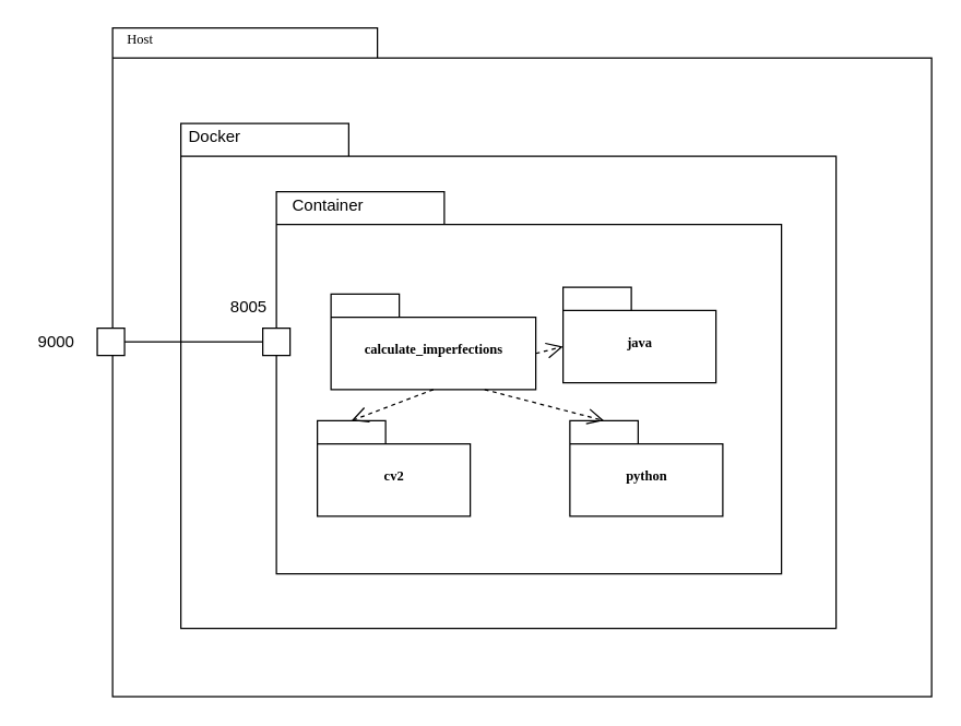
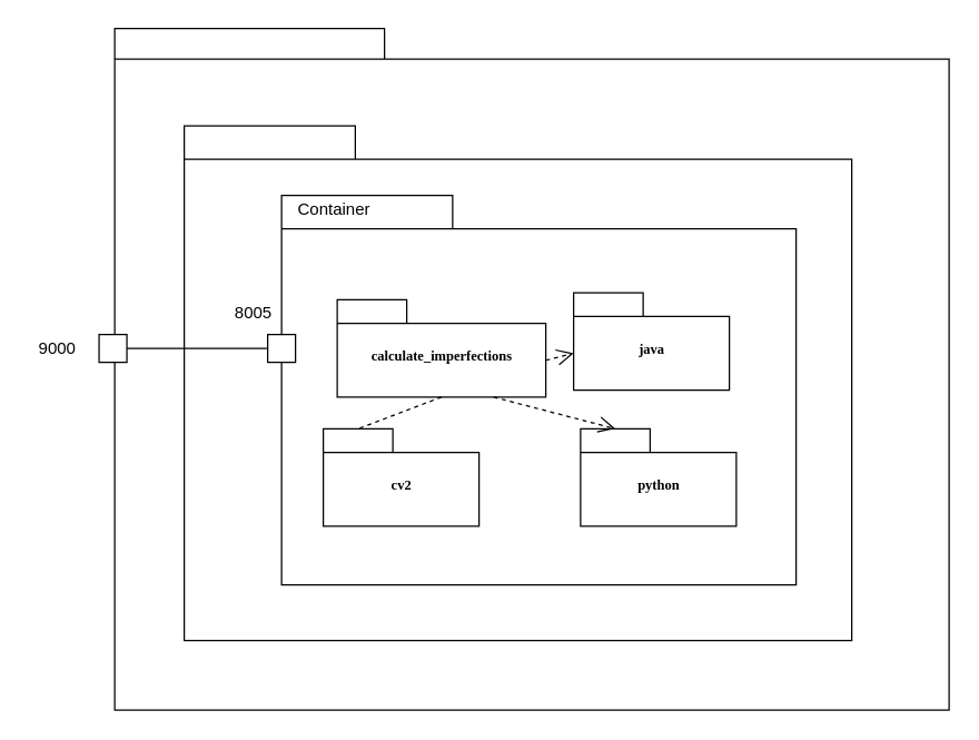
  <mxCell id="0" />
  <mxCell id="1" parent="0" />
  <mxCell id="2" value="" style="shape=folder;fontStyle=1;spacingTop=10;tabWidth=194;tabHeight=22;tabPosition=left;html=1;rounded=0;shadow=0;comic=0;labelBackgroundColor=none;strokeWidth=1;fillColor=none;fontFamily=Verdana;fontSize=10;align=center;" parent="1" vertex="1"><mxGeometry x="82" y="20" width="600" height="490" as="geometry" /></mxCell>
  <mxCell id="3" value="" style="shape=folder;fontStyle=1;spacingTop=10;tabWidth=123;tabHeight=24;tabPosition=left;html=1;rounded=0;shadow=0;comic=0;labelBackgroundColor=none;strokeColor=#000000;strokeWidth=1;fillColor=#ffffff;fontFamily=Verdana;fontSize=10;fontColor=#000000;align=center;" parent="1" vertex="1"><mxGeometry x="132" y="90" width="480" height="370" as="geometry" /></mxCell>
- <mxCell id="4" value="Host" style="text;html=1;align=left;verticalAlign=top;spacingTop=-4;fontSize=10;fontFamily=Verdana" parent="1" vertex="1"><mxGeometry x="90.75" y="20" width="132.5" height="15.5" as="geometry" /></mxCell>
- <mxCell id="5" value="Docker" style="text;html=1;strokeColor=none;fillColor=none;align=center;verticalAlign=middle;whiteSpace=wrap;rounded=0;" parent="1" vertex="1"><mxGeometry x="132" y="90" width="50" height="20" as="geometry" /></mxCell>
  <mxCell id="6" value="" style="shape=folder;fontStyle=1;spacingTop=10;tabWidth=123;tabHeight=24;tabPosition=left;html=1;rounded=0;shadow=0;comic=0;labelBackgroundColor=none;strokeColor=#000000;strokeWidth=1;fillColor=#ffffff;fontFamily=Verdana;fontSize=10;fontColor=#000000;align=center;" parent="1" vertex="1"><mxGeometry x="202" y="140" width="370" height="280" as="geometry" /></mxCell>
  <mxCell id="7" value="Container" style="text;html=1;strokeColor=none;fillColor=none;align=center;verticalAlign=middle;whiteSpace=wrap;rounded=0;" parent="1" vertex="1"><mxGeometry x="219.5" y="140" width="40" height="20" as="geometry" /></mxCell>
  <mxCell id="8" value="python" style="shape=folder;fontStyle=1;spacingTop=10;tabWidth=50;tabHeight=17;tabPosition=left;html=1;rounded=0;shadow=0;comic=0;labelBackgroundColor=none;strokeColor=#000000;strokeWidth=1;fillColor=#ffffff;fontFamily=Verdana;fontSize=10;fontColor=#000000;align=center;" parent="1" vertex="1"><mxGeometry x="417" y="307.75" width="112" height="70" as="geometry" /></mxCell>
  <mxCell id="9" value="cv2" style="shape=folder;fontStyle=1;spacingTop=10;tabWidth=50;tabHeight=17;tabPosition=left;html=1;rounded=0;shadow=0;comic=0;labelBackgroundColor=none;strokeColor=#000000;strokeWidth=1;fillColor=#ffffff;fontFamily=Verdana;fontSize=10;fontColor=#000000;align=center;" parent="1" vertex="1"><mxGeometry x="232" y="307.75" width="112" height="70" as="geometry" /></mxCell>
  <mxCell id="10" value="calculate_imperfections" style="shape=folder;fontStyle=1;spacingTop=10;tabWidth=50;tabHeight=17;tabPosition=left;html=1;rounded=0;shadow=0;comic=0;labelBackgroundColor=none;strokeColor=#000000;strokeWidth=1;fillColor=#ffffff;fontFamily=Verdana;fontSize=10;fontColor=#000000;align=center;" parent="1" vertex="1"><mxGeometry x="242" y="215" width="150" height="70" as="geometry" /></mxCell>
- <mxCell id="11" style="edgeStyle=none;rounded=0;html=1;dashed=1;labelBackgroundColor=none;startFill=0;endArrow=open;endFill=0;endSize=10;fontFamily=Verdana;fontSize=10;entryX=0;entryY=0;entryPerimeter=0;exitX=0.5;exitY=1;exitDx=0;exitDy=0;exitPerimeter=0;entryDx=25;entryDy=0;" parent="1" source="10" target="9" edge="1"><mxGeometry relative="1" as="geometry"><mxPoint x="365.703" y="450" as="sourcePoint" /><mxPoint x="325.456" y="511.08" as="targetPoint" /></mxGeometry></mxCell>
+ <mxCell id="11" style="edgeStyle=none;rounded=0;html=1;dashed=1;labelBackgroundColor=none;startFill=0;endArrow=none;endFill=0;endSize=10;fontFamily=Verdana;fontSize=10;entryX=0;entryY=0;entryPerimeter=0;exitX=0.5;exitY=1;exitDx=0;exitDy=0;exitPerimeter=0;entryDx=25;entryDy=0;" parent="1" source="10" target="9" edge="1"><mxGeometry relative="1" as="geometry"><mxPoint x="365.703" y="450" as="sourcePoint" /><mxPoint x="325.456" y="511.08" as="targetPoint" /></mxGeometry></mxCell>
  <mxCell id="12" style="edgeStyle=none;rounded=0;html=1;dashed=1;labelBackgroundColor=none;startFill=0;endArrow=open;endFill=0;endSize=10;fontFamily=Verdana;fontSize=10;entryX=0;entryY=0;entryPerimeter=0;exitX=0.75;exitY=1;exitDx=0;exitDy=0;exitPerimeter=0;entryDx=25;entryDy=0;" parent="1" source="10" target="8" edge="1"><mxGeometry relative="1" as="geometry"><mxPoint x="538.933" y="450" as="sourcePoint" /><mxPoint x="561.664" y="488.77" as="targetPoint" /></mxGeometry></mxCell>
  <mxCell id="13" value="" style="whiteSpace=wrap;html=1;aspect=fixed;" parent="1" vertex="1"><mxGeometry x="70.75" y="240" width="20" height="20" as="geometry" /></mxCell>
  <mxCell id="14" value="" style="endArrow=none;html=1;exitX=1;exitY=0.5;exitDx=0;exitDy=0;" parent="1" source="13" target="15" edge="1"><mxGeometry width="50" height="50" relative="1" as="geometry"><mxPoint x="312" y="310" as="sourcePoint" /><mxPoint x="362" y="260" as="targetPoint" /></mxGeometry></mxCell>
  <mxCell id="15" value="" style="whiteSpace=wrap;html=1;aspect=fixed;" parent="1" vertex="1"><mxGeometry x="192" y="240" width="20" height="20" as="geometry" /></mxCell>
  <mxCell id="16" value="8005" style="text;html=1;strokeColor=none;fillColor=none;align=center;verticalAlign=middle;whiteSpace=wrap;rounded=0;" parent="1" vertex="1"><mxGeometry x="162" y="215" width="40" height="20" as="geometry" /></mxCell>
  <mxCell id="17" value="9000" style="text;html=1;strokeColor=none;fillColor=none;align=center;verticalAlign=middle;whiteSpace=wrap;rounded=0;" parent="1" vertex="1"><mxGeometry x="20.75" y="240" width="40" height="20" as="geometry" /></mxCell>
  <mxCell id="18" value="java" style="shape=folder;fontStyle=1;spacingTop=10;tabWidth=50;tabHeight=17;tabPosition=left;html=1;rounded=0;shadow=0;comic=0;labelBackgroundColor=none;strokeColor=#000000;strokeWidth=1;fillColor=#ffffff;fontFamily=Verdana;fontSize=10;fontColor=#000000;align=center;" vertex="1" parent="1"><mxGeometry x="412" y="210" width="112" height="70" as="geometry" /></mxCell>
  <mxCell id="19" style="edgeStyle=none;rounded=0;html=1;dashed=1;labelBackgroundColor=none;startFill=0;endArrow=open;endFill=0;endSize=10;fontFamily=Verdana;fontSize=10;entryX=0;entryY=0;entryPerimeter=0;exitX=0;exitY=0;exitDx=150;exitDy=43.5;exitPerimeter=0;entryDx=0;entryDy=43.5;" edge="1" parent="1" source="10" target="18"><mxGeometry relative="1" as="geometry"><mxPoint x="402" y="270" as="sourcePoint" /><mxPoint x="407" y="317.75" as="targetPoint" /></mxGeometry></mxCell>
